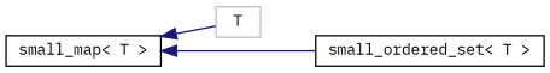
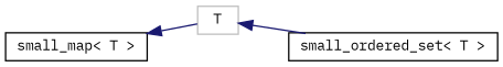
  digraph {
    fontname="IBM Plex Mono"
    rankdir=LR
    node [color=black fillcolor=white fontname="IBM Plex Mono" fontsize=10 shape=record style=filled]
    edge [color=midnightblue dir=back fontname="IBM Plex Mono" fontsize=10 labelfontname=Helvetica labelfontsize=10 style=solid]
    n1 [color=grey75 height=0.2 label=T width=0.4]
    n2 [height=0.2 label="small_ordered_set\< T \>" width=0.4]
    n3 [height=0.2 label="small_map\< T \>" width=0.4]
-   n3 -> n2
+   n1 -> n2
    n3 -> n1
  }
